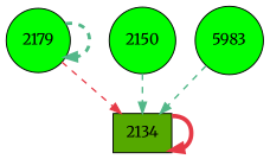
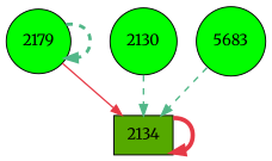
  digraph {
    fontname=Merriweather
    rankdir=TB
    node [fillcolor="#01fd00" fontname=Merriweather shape=circle style=filled]
    edge [color="#52b788" fontname=Merriweather penwidth=1.45 style=dashed]
    n1 [label=2179]
    n2 [fillcolor="#55a900" label=2134 shape=box]
-   n3 [label=2150]
-   n4 [label=5983]
+   n3 [label=2130]
+   n4 [label=5683]
    n1 -> n1 [penwidth=3.00]
-   n1 -> n2 [color="#e63946" penwidth=1.34]
+   n1 -> n2 [color="#e63946" penwidth=1.34 style=""]
    n2 -> n2 [color="#e63946" penwidth=4.00 style=""]
    n3 -> n2
    n4 -> n2
  }
